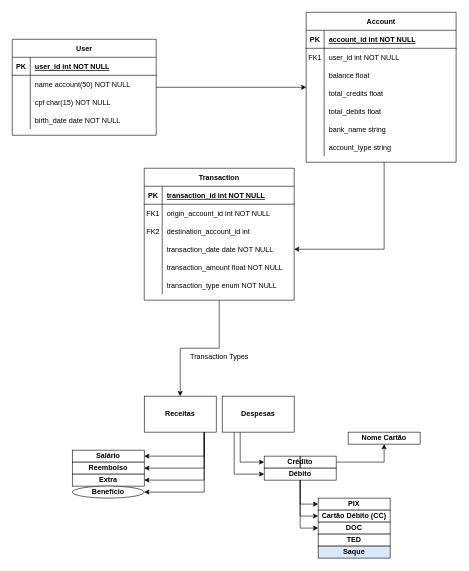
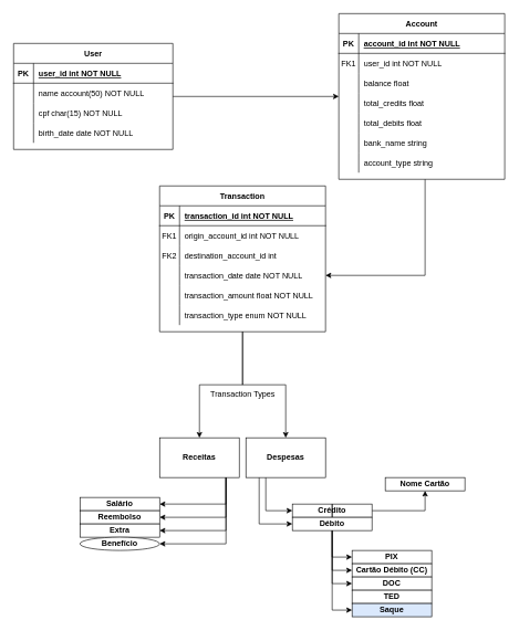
  <mxCell id="0" />
  <mxCell id="1" parent="0" />
  <mxCell id="2" value="" style="edgeStyle=orthogonalEdgeStyle;rounded=0;orthogonalLoop=1;jettySize=auto;html=1;" edge="1" parent="1" source="4" target="64"><mxGeometry relative="1" as="geometry" /></mxCell>
+ <mxCell id="3" style="edgeStyle=orthogonalEdgeStyle;rounded=0;orthogonalLoop=1;jettySize=auto;html=1;entryX=0.5;entryY=0;entryDx=0;entryDy=0;" edge="1" parent="1" source="4" target="67"><mxGeometry relative="1" as="geometry" /></mxCell>
  <mxCell id="4" value="Transaction" style="shape=table;startSize=30;container=1;collapsible=1;childLayout=tableLayout;fixedRows=1;rowLines=0;fontStyle=1;align=center;resizeLast=1;" parent="1" vertex="1"><mxGeometry x="240" y="280" width="250" height="220" as="geometry" /></mxCell>
  <mxCell id="5" value="" style="shape=partialRectangle;collapsible=0;dropTarget=0;pointerEvents=0;fillColor=none;points=[[0,0.5],[1,0.5]];portConstraint=eastwest;top=0;left=0;right=0;bottom=1;" parent="4" vertex="1"><mxGeometry y="30" width="250" height="30" as="geometry" /></mxCell>
  <mxCell id="6" value="PK" style="shape=partialRectangle;overflow=hidden;connectable=0;fillColor=none;top=0;left=0;bottom=0;right=0;fontStyle=1;" parent="5" vertex="1"><mxGeometry width="30" height="30" as="geometry"><mxRectangle width="30" height="30" as="alternateBounds" /></mxGeometry></mxCell>
  <mxCell id="7" value="transaction_id int NOT NULL " style="shape=partialRectangle;overflow=hidden;connectable=0;fillColor=none;top=0;left=0;bottom=0;right=0;align=left;spacingLeft=6;fontStyle=5;" parent="5" vertex="1"><mxGeometry x="30" width="220" height="30" as="geometry"><mxRectangle width="220" height="30" as="alternateBounds" /></mxGeometry></mxCell>
  <mxCell id="8" value="" style="shape=partialRectangle;collapsible=0;dropTarget=0;pointerEvents=0;fillColor=none;points=[[0,0.5],[1,0.5]];portConstraint=eastwest;top=0;left=0;right=0;bottom=0;" vertex="1" parent="4"><mxGeometry y="60" width="250" height="30" as="geometry" /></mxCell>
  <mxCell id="9" value="FK1" style="shape=partialRectangle;overflow=hidden;connectable=0;fillColor=none;top=0;left=0;bottom=0;right=0;" vertex="1" parent="8"><mxGeometry width="30" height="30" as="geometry"><mxRectangle width="30" height="30" as="alternateBounds" /></mxGeometry></mxCell>
  <mxCell id="10" value="origin_account_id int NOT NULL" style="shape=partialRectangle;overflow=hidden;connectable=0;fillColor=none;top=0;left=0;bottom=0;right=0;align=left;spacingLeft=6;" vertex="1" parent="8"><mxGeometry x="30" width="220" height="30" as="geometry"><mxRectangle width="220" height="30" as="alternateBounds" /></mxGeometry></mxCell>
  <mxCell id="11" value="" style="shape=partialRectangle;collapsible=0;dropTarget=0;pointerEvents=0;fillColor=none;points=[[0,0.5],[1,0.5]];portConstraint=eastwest;top=0;left=0;right=0;bottom=0;" vertex="1" parent="4"><mxGeometry y="90" width="250" height="30" as="geometry" /></mxCell>
  <mxCell id="12" value="FK2" style="shape=partialRectangle;overflow=hidden;connectable=0;fillColor=none;top=0;left=0;bottom=0;right=0;" vertex="1" parent="11"><mxGeometry width="30" height="30" as="geometry"><mxRectangle width="30" height="30" as="alternateBounds" /></mxGeometry></mxCell>
  <mxCell id="13" value="destination_account_id int" style="shape=partialRectangle;overflow=hidden;connectable=0;fillColor=none;top=0;left=0;bottom=0;right=0;align=left;spacingLeft=6;" vertex="1" parent="11"><mxGeometry x="30" width="220" height="30" as="geometry"><mxRectangle width="220" height="30" as="alternateBounds" /></mxGeometry></mxCell>
  <mxCell id="14" value="" style="shape=partialRectangle;collapsible=0;dropTarget=0;pointerEvents=0;fillColor=none;points=[[0,0.5],[1,0.5]];portConstraint=eastwest;top=0;left=0;right=0;bottom=0;" parent="4" vertex="1"><mxGeometry y="120" width="250" height="30" as="geometry" /></mxCell>
  <mxCell id="15" value="" style="shape=partialRectangle;overflow=hidden;connectable=0;fillColor=none;top=0;left=0;bottom=0;right=0;" parent="14" vertex="1"><mxGeometry width="30" height="30" as="geometry"><mxRectangle width="30" height="30" as="alternateBounds" /></mxGeometry></mxCell>
  <mxCell id="16" value="transaction_date date NOT NULL" style="shape=partialRectangle;overflow=hidden;connectable=0;fillColor=none;top=0;left=0;bottom=0;right=0;align=left;spacingLeft=6;" parent="14" vertex="1"><mxGeometry x="30" width="220" height="30" as="geometry"><mxRectangle width="220" height="30" as="alternateBounds" /></mxGeometry></mxCell>
  <mxCell id="17" value="" style="shape=partialRectangle;collapsible=0;dropTarget=0;pointerEvents=0;fillColor=none;points=[[0,0.5],[1,0.5]];portConstraint=eastwest;top=0;left=0;right=0;bottom=0;" vertex="1" parent="4"><mxGeometry y="150" width="250" height="30" as="geometry" /></mxCell>
  <mxCell id="18" value="" style="shape=partialRectangle;overflow=hidden;connectable=0;fillColor=none;top=0;left=0;bottom=0;right=0;" vertex="1" parent="17"><mxGeometry width="30" height="30" as="geometry"><mxRectangle width="30" height="30" as="alternateBounds" /></mxGeometry></mxCell>
  <mxCell id="19" value="transaction_amount float NOT NULL" style="shape=partialRectangle;overflow=hidden;connectable=0;fillColor=none;top=0;left=0;bottom=0;right=0;align=left;spacingLeft=6;" vertex="1" parent="17"><mxGeometry x="30" width="220" height="30" as="geometry"><mxRectangle width="220" height="30" as="alternateBounds" /></mxGeometry></mxCell>
  <mxCell id="20" value="" style="shape=partialRectangle;collapsible=0;dropTarget=0;pointerEvents=0;fillColor=none;points=[[0,0.5],[1,0.5]];portConstraint=eastwest;top=0;left=0;right=0;bottom=0;" vertex="1" parent="4"><mxGeometry y="180" width="250" height="30" as="geometry" /></mxCell>
  <mxCell id="21" value="" style="shape=partialRectangle;overflow=hidden;connectable=0;fillColor=none;top=0;left=0;bottom=0;right=0;" vertex="1" parent="20"><mxGeometry width="30" height="30" as="geometry"><mxRectangle width="30" height="30" as="alternateBounds" /></mxGeometry></mxCell>
  <mxCell id="22" value="transaction_type enum NOT NULL" style="shape=partialRectangle;overflow=hidden;connectable=0;fillColor=none;top=0;left=0;bottom=0;right=0;align=left;spacingLeft=6;" vertex="1" parent="20"><mxGeometry x="30" width="220" height="30" as="geometry"><mxRectangle width="220" height="30" as="alternateBounds" /></mxGeometry></mxCell>
  <mxCell id="23" style="edgeStyle=orthogonalEdgeStyle;rounded=0;orthogonalLoop=1;jettySize=auto;html=1;" edge="1" parent="1" source="24" target="38"><mxGeometry relative="1" as="geometry" /></mxCell>
  <mxCell id="24" value="User" style="shape=table;startSize=30;container=1;collapsible=1;childLayout=tableLayout;fixedRows=1;rowLines=0;fontStyle=1;align=center;resizeLast=1;" parent="1" vertex="1"><mxGeometry x="20" y="65" width="240" height="160" as="geometry" /></mxCell>
  <mxCell id="25" value="" style="shape=partialRectangle;collapsible=0;dropTarget=0;pointerEvents=0;fillColor=none;points=[[0,0.5],[1,0.5]];portConstraint=eastwest;top=0;left=0;right=0;bottom=1;" parent="24" vertex="1"><mxGeometry y="30" width="240" height="30" as="geometry" /></mxCell>
  <mxCell id="26" value="PK" style="shape=partialRectangle;overflow=hidden;connectable=0;fillColor=none;top=0;left=0;bottom=0;right=0;fontStyle=1;" parent="25" vertex="1"><mxGeometry width="30" height="30" as="geometry"><mxRectangle width="30" height="30" as="alternateBounds" /></mxGeometry></mxCell>
  <mxCell id="27" value="user_id int NOT NULL " style="shape=partialRectangle;overflow=hidden;connectable=0;fillColor=none;top=0;left=0;bottom=0;right=0;align=left;spacingLeft=6;fontStyle=5;" parent="25" vertex="1"><mxGeometry x="30" width="210" height="30" as="geometry"><mxRectangle width="210" height="30" as="alternateBounds" /></mxGeometry></mxCell>
  <mxCell id="28" value="" style="shape=partialRectangle;collapsible=0;dropTarget=0;pointerEvents=0;fillColor=none;points=[[0,0.5],[1,0.5]];portConstraint=eastwest;top=0;left=0;right=0;bottom=0;" parent="24" vertex="1"><mxGeometry y="60" width="240" height="30" as="geometry" /></mxCell>
  <mxCell id="29" value="" style="shape=partialRectangle;overflow=hidden;connectable=0;fillColor=none;top=0;left=0;bottom=0;right=0;" parent="28" vertex="1"><mxGeometry width="30" height="30" as="geometry"><mxRectangle width="30" height="30" as="alternateBounds" /></mxGeometry></mxCell>
  <mxCell id="30" value="name account(50) NOT NULL" style="shape=partialRectangle;overflow=hidden;connectable=0;fillColor=none;top=0;left=0;bottom=0;right=0;align=left;spacingLeft=6;" parent="28" vertex="1"><mxGeometry x="30" width="210" height="30" as="geometry"><mxRectangle width="210" height="30" as="alternateBounds" /></mxGeometry></mxCell>
  <mxCell id="31" value="" style="shape=partialRectangle;collapsible=0;dropTarget=0;pointerEvents=0;fillColor=none;points=[[0,0.5],[1,0.5]];portConstraint=eastwest;top=0;left=0;right=0;bottom=0;" vertex="1" parent="24"><mxGeometry y="90" width="240" height="30" as="geometry" /></mxCell>
  <mxCell id="32" value="" style="shape=partialRectangle;overflow=hidden;connectable=0;fillColor=none;top=0;left=0;bottom=0;right=0;" vertex="1" parent="31"><mxGeometry width="30" height="30" as="geometry"><mxRectangle width="30" height="30" as="alternateBounds" /></mxGeometry></mxCell>
  <mxCell id="33" value="cpf char(15) NOT NULL" style="shape=partialRectangle;overflow=hidden;connectable=0;fillColor=none;top=0;left=0;bottom=0;right=0;align=left;spacingLeft=6;" vertex="1" parent="31"><mxGeometry x="30" width="210" height="30" as="geometry"><mxRectangle width="210" height="30" as="alternateBounds" /></mxGeometry></mxCell>
  <mxCell id="34" value="" style="shape=partialRectangle;collapsible=0;dropTarget=0;pointerEvents=0;fillColor=none;points=[[0,0.5],[1,0.5]];portConstraint=eastwest;top=0;left=0;right=0;bottom=0;" vertex="1" parent="24"><mxGeometry y="120" width="240" height="30" as="geometry" /></mxCell>
  <mxCell id="35" value="" style="shape=partialRectangle;overflow=hidden;connectable=0;fillColor=none;top=0;left=0;bottom=0;right=0;" vertex="1" parent="34"><mxGeometry width="30" height="30" as="geometry"><mxRectangle width="30" height="30" as="alternateBounds" /></mxGeometry></mxCell>
  <mxCell id="36" value="birth_date date NOT NULL" style="shape=partialRectangle;overflow=hidden;connectable=0;fillColor=none;top=0;left=0;bottom=0;right=0;align=left;spacingLeft=6;" vertex="1" parent="34"><mxGeometry x="30" width="210" height="30" as="geometry"><mxRectangle width="210" height="30" as="alternateBounds" /></mxGeometry></mxCell>
  <mxCell id="37" style="edgeStyle=orthogonalEdgeStyle;rounded=0;orthogonalLoop=1;jettySize=auto;html=1;" edge="1" parent="1" source="38" target="4"><mxGeometry relative="1" as="geometry"><Array as="points"><mxPoint x="640" y="415" /></Array></mxGeometry></mxCell>
  <mxCell id="38" value="Account" style="shape=table;startSize=30;container=1;collapsible=1;childLayout=tableLayout;fixedRows=1;rowLines=0;fontStyle=1;align=center;resizeLast=1;" vertex="1" parent="1"><mxGeometry x="510" y="20" width="250" height="250" as="geometry"><mxRectangle x="550" y="70" width="90" height="30" as="alternateBounds" /></mxGeometry></mxCell>
  <mxCell id="39" value="" style="shape=partialRectangle;collapsible=0;dropTarget=0;pointerEvents=0;fillColor=none;points=[[0,0.5],[1,0.5]];portConstraint=eastwest;top=0;left=0;right=0;bottom=1;" vertex="1" parent="38"><mxGeometry y="30" width="250" height="30" as="geometry" /></mxCell>
  <mxCell id="40" value="PK" style="shape=partialRectangle;overflow=hidden;connectable=0;fillColor=none;top=0;left=0;bottom=0;right=0;fontStyle=1;" vertex="1" parent="39"><mxGeometry width="30" height="30" as="geometry"><mxRectangle width="30" height="30" as="alternateBounds" /></mxGeometry></mxCell>
  <mxCell id="41" value="account_id int NOT NULL " style="shape=partialRectangle;overflow=hidden;connectable=0;fillColor=none;top=0;left=0;bottom=0;right=0;align=left;spacingLeft=6;fontStyle=5;" vertex="1" parent="39"><mxGeometry x="30" width="220" height="30" as="geometry"><mxRectangle width="220" height="30" as="alternateBounds" /></mxGeometry></mxCell>
  <mxCell id="42" value="" style="shape=partialRectangle;collapsible=0;dropTarget=0;pointerEvents=0;fillColor=none;points=[[0,0.5],[1,0.5]];portConstraint=eastwest;top=0;left=0;right=0;bottom=0;" parent="38" vertex="1"><mxGeometry y="60" width="250" height="30" as="geometry" /></mxCell>
  <mxCell id="43" value="FK1" style="shape=partialRectangle;overflow=hidden;connectable=0;fillColor=none;top=0;left=0;bottom=0;right=0;" parent="42" vertex="1"><mxGeometry width="30" height="30" as="geometry"><mxRectangle width="30" height="30" as="alternateBounds" /></mxGeometry></mxCell>
  <mxCell id="44" value="user_id int NOT NULL" style="shape=partialRectangle;overflow=hidden;connectable=0;fillColor=none;top=0;left=0;bottom=0;right=0;align=left;spacingLeft=6;" parent="42" vertex="1"><mxGeometry x="30" width="220" height="30" as="geometry"><mxRectangle width="220" height="30" as="alternateBounds" /></mxGeometry></mxCell>
  <mxCell id="45" value="" style="shape=partialRectangle;collapsible=0;dropTarget=0;pointerEvents=0;fillColor=none;points=[[0,0.5],[1,0.5]];portConstraint=eastwest;top=0;left=0;right=0;bottom=0;" vertex="1" parent="38"><mxGeometry y="90" width="250" height="30" as="geometry" /></mxCell>
  <mxCell id="46" value="" style="shape=partialRectangle;overflow=hidden;connectable=0;fillColor=none;top=0;left=0;bottom=0;right=0;" vertex="1" parent="45"><mxGeometry width="30" height="30" as="geometry"><mxRectangle width="30" height="30" as="alternateBounds" /></mxGeometry></mxCell>
  <mxCell id="47" value="balance float" style="shape=partialRectangle;overflow=hidden;connectable=0;fillColor=none;top=0;left=0;bottom=0;right=0;align=left;spacingLeft=6;" vertex="1" parent="45"><mxGeometry x="30" width="220" height="30" as="geometry"><mxRectangle width="220" height="30" as="alternateBounds" /></mxGeometry></mxCell>
  <mxCell id="48" value="" style="shape=partialRectangle;collapsible=0;dropTarget=0;pointerEvents=0;fillColor=none;points=[[0,0.5],[1,0.5]];portConstraint=eastwest;top=0;left=0;right=0;bottom=0;" vertex="1" parent="38"><mxGeometry y="120" width="250" height="30" as="geometry" /></mxCell>
  <mxCell id="49" value="" style="shape=partialRectangle;overflow=hidden;connectable=0;fillColor=none;top=0;left=0;bottom=0;right=0;" vertex="1" parent="48"><mxGeometry width="30" height="30" as="geometry"><mxRectangle width="30" height="30" as="alternateBounds" /></mxGeometry></mxCell>
  <mxCell id="50" value="total_credits float" style="shape=partialRectangle;overflow=hidden;connectable=0;fillColor=none;top=0;left=0;bottom=0;right=0;align=left;spacingLeft=6;" vertex="1" parent="48"><mxGeometry x="30" width="220" height="30" as="geometry"><mxRectangle width="220" height="30" as="alternateBounds" /></mxGeometry></mxCell>
  <mxCell id="51" value="" style="shape=partialRectangle;collapsible=0;dropTarget=0;pointerEvents=0;fillColor=none;points=[[0,0.5],[1,0.5]];portConstraint=eastwest;top=0;left=0;right=0;bottom=0;" vertex="1" parent="38"><mxGeometry y="150" width="250" height="30" as="geometry" /></mxCell>
  <mxCell id="52" value="" style="shape=partialRectangle;overflow=hidden;connectable=0;fillColor=none;top=0;left=0;bottom=0;right=0;" vertex="1" parent="51"><mxGeometry width="30" height="30" as="geometry"><mxRectangle width="30" height="30" as="alternateBounds" /></mxGeometry></mxCell>
  <mxCell id="53" value="total_debits float" style="shape=partialRectangle;overflow=hidden;connectable=0;fillColor=none;top=0;left=0;bottom=0;right=0;align=left;spacingLeft=6;" vertex="1" parent="51"><mxGeometry x="30" width="220" height="30" as="geometry"><mxRectangle width="220" height="30" as="alternateBounds" /></mxGeometry></mxCell>
  <mxCell id="54" value="" style="shape=partialRectangle;collapsible=0;dropTarget=0;pointerEvents=0;fillColor=none;points=[[0,0.5],[1,0.5]];portConstraint=eastwest;top=0;left=0;right=0;bottom=0;" vertex="1" parent="38"><mxGeometry y="180" width="250" height="30" as="geometry" /></mxCell>
  <mxCell id="55" value="" style="shape=partialRectangle;overflow=hidden;connectable=0;fillColor=none;top=0;left=0;bottom=0;right=0;" vertex="1" parent="54"><mxGeometry width="30" height="30" as="geometry"><mxRectangle width="30" height="30" as="alternateBounds" /></mxGeometry></mxCell>
  <mxCell id="56" value="bank_name string" style="shape=partialRectangle;overflow=hidden;connectable=0;fillColor=none;top=0;left=0;bottom=0;right=0;align=left;spacingLeft=6;" vertex="1" parent="54"><mxGeometry x="30" width="220" height="30" as="geometry"><mxRectangle width="220" height="30" as="alternateBounds" /></mxGeometry></mxCell>
  <mxCell id="57" value="" style="shape=partialRectangle;collapsible=0;dropTarget=0;pointerEvents=0;fillColor=none;points=[[0,0.5],[1,0.5]];portConstraint=eastwest;top=0;left=0;right=0;bottom=0;" vertex="1" parent="38"><mxGeometry y="210" width="250" height="30" as="geometry" /></mxCell>
  <mxCell id="58" value="" style="shape=partialRectangle;overflow=hidden;connectable=0;fillColor=none;top=0;left=0;bottom=0;right=0;" vertex="1" parent="57"><mxGeometry width="30" height="30" as="geometry"><mxRectangle width="30" height="30" as="alternateBounds" /></mxGeometry></mxCell>
  <mxCell id="59" value="account_type string" style="shape=partialRectangle;overflow=hidden;connectable=0;fillColor=none;top=0;left=0;bottom=0;right=0;align=left;spacingLeft=6;" vertex="1" parent="57"><mxGeometry x="30" width="220" height="30" as="geometry"><mxRectangle width="220" height="30" as="alternateBounds" /></mxGeometry></mxCell>
  <mxCell id="60" value="" style="edgeStyle=orthogonalEdgeStyle;rounded=0;orthogonalLoop=1;jettySize=auto;html=1;" edge="1" parent="1" target="68"><mxGeometry relative="1" as="geometry"><mxPoint x="340.032" y="710" as="sourcePoint" /><Array as="points"><mxPoint x="340" y="760" /></Array></mxGeometry></mxCell>
  <mxCell id="61" style="edgeStyle=orthogonalEdgeStyle;rounded=0;orthogonalLoop=1;jettySize=auto;html=1;entryX=1;entryY=0.5;entryDx=0;entryDy=0;" edge="1" parent="1" target="69"><mxGeometry relative="1" as="geometry"><mxPoint x="340.032" y="710" as="sourcePoint" /><Array as="points"><mxPoint x="340" y="780" /></Array></mxGeometry></mxCell>
  <mxCell id="62" style="edgeStyle=orthogonalEdgeStyle;rounded=0;orthogonalLoop=1;jettySize=auto;html=1;entryX=1;entryY=0.5;entryDx=0;entryDy=0;" edge="1" parent="1" target="71"><mxGeometry relative="1" as="geometry"><mxPoint x="340.032" y="710" as="sourcePoint" /><Array as="points"><mxPoint x="340" y="800" /></Array></mxGeometry></mxCell>
  <mxCell id="63" style="edgeStyle=orthogonalEdgeStyle;rounded=0;orthogonalLoop=1;jettySize=auto;html=1;entryX=1;entryY=0.5;entryDx=0;entryDy=0;" edge="1" parent="1" target="72"><mxGeometry relative="1" as="geometry"><mxPoint x="340.032" y="710" as="sourcePoint" /><Array as="points"><mxPoint x="340" y="820" /></Array></mxGeometry></mxCell>
  <mxCell id="64" value="Receitas" style="whiteSpace=wrap;html=1;startSize=30;fontStyle=1;" vertex="1" parent="1"><mxGeometry x="240" y="660" width="120" height="60" as="geometry" /></mxCell>
  <mxCell id="65" style="edgeStyle=orthogonalEdgeStyle;rounded=0;orthogonalLoop=1;jettySize=auto;html=1;entryX=0;entryY=0.5;entryDx=0;entryDy=0;" edge="1" parent="1" source="67" target="74"><mxGeometry relative="1" as="geometry"><Array as="points"><mxPoint x="400" y="770" /></Array></mxGeometry></mxCell>
  <mxCell id="66" style="edgeStyle=orthogonalEdgeStyle;rounded=0;orthogonalLoop=1;jettySize=auto;html=1;entryX=0;entryY=0.5;entryDx=0;entryDy=0;" edge="1" parent="1" source="67" target="80"><mxGeometry relative="1" as="geometry"><Array as="points"><mxPoint x="390" y="790" /></Array></mxGeometry></mxCell>
  <mxCell id="67" value="Despesas" style="whiteSpace=wrap;html=1;startSize=30;fontStyle=1;" vertex="1" parent="1"><mxGeometry x="370" y="660" width="120" height="60" as="geometry" /></mxCell>
  <mxCell id="68" value="Salário" style="whiteSpace=wrap;html=1;startSize=30;fontStyle=1;" vertex="1" parent="1"><mxGeometry x="120" y="750" width="120" height="20" as="geometry" /></mxCell>
  <mxCell id="69" value="Reembolso&lt;br&gt;" style="whiteSpace=wrap;html=1;startSize=30;fontStyle=1;" vertex="1" parent="1"><mxGeometry x="120" y="770" width="120" height="20" as="geometry" /></mxCell>
  <mxCell id="70" style="edgeStyle=orthogonalEdgeStyle;rounded=0;orthogonalLoop=1;jettySize=auto;html=1;exitX=0.5;exitY=1;exitDx=0;exitDy=0;" edge="1" parent="1" source="68" target="68"><mxGeometry relative="1" as="geometry" /></mxCell>
  <mxCell id="71" value="Extra" style="whiteSpace=wrap;html=1;startSize=30;fontStyle=1;" vertex="1" parent="1"><mxGeometry x="120" y="790" width="120" height="20" as="geometry" /></mxCell>
  <mxCell id="72" value="Benefício" style="ellipse;whiteSpace=wrap;html=1;startSize=30;fontStyle=1;" vertex="1" parent="1"><mxGeometry x="120" y="810" width="120" height="20" as="geometry" /></mxCell>
  <mxCell id="73" value="" style="edgeStyle=orthogonalEdgeStyle;rounded=0;orthogonalLoop=1;jettySize=auto;html=1;" edge="1" parent="1" source="74" target="87"><mxGeometry relative="1" as="geometry" /></mxCell>
  <mxCell id="74" value="Crédito" style="whiteSpace=wrap;html=1;startSize=30;fontStyle=1;" vertex="1" parent="1"><mxGeometry x="440" y="760" width="120" height="20" as="geometry" /></mxCell>
  <mxCell id="75" style="edgeStyle=orthogonalEdgeStyle;rounded=0;orthogonalLoop=1;jettySize=auto;html=1;entryX=0;entryY=0.5;entryDx=0;entryDy=0;" edge="1" parent="1" source="80" target="81"><mxGeometry relative="1" as="geometry" /></mxCell>
  <mxCell id="76" style="edgeStyle=orthogonalEdgeStyle;rounded=0;orthogonalLoop=1;jettySize=auto;html=1;entryX=0;entryY=0.5;entryDx=0;entryDy=0;" edge="1" parent="1" source="80" target="82"><mxGeometry relative="1" as="geometry" /></mxCell>
  <mxCell id="77" style="edgeStyle=orthogonalEdgeStyle;rounded=0;orthogonalLoop=1;jettySize=auto;html=1;entryX=0;entryY=0.5;entryDx=0;entryDy=0;" edge="1" parent="1" source="80" target="83"><mxGeometry relative="1" as="geometry" /></mxCell>
  <mxCell id="78" style="edgeStyle=orthogonalEdgeStyle;rounded=0;orthogonalLoop=1;jettySize=auto;html=1;" edge="1" parent="1" source="80" target="74"><mxGeometry relative="1" as="geometry" /></mxCell>
+ <mxCell id="79" style="edgeStyle=orthogonalEdgeStyle;rounded=0;orthogonalLoop=1;jettySize=auto;html=1;entryX=0;entryY=0.5;entryDx=0;entryDy=0;" edge="1" parent="1" source="80" target="85"><mxGeometry relative="1" as="geometry" /></mxCell>
  <mxCell id="80" value="Débito" style="whiteSpace=wrap;html=1;startSize=30;fontStyle=1;" vertex="1" parent="1"><mxGeometry x="440" y="780" width="120" height="20" as="geometry" /></mxCell>
  <mxCell id="81" value="PIX" style="whiteSpace=wrap;html=1;startSize=30;fontStyle=1;" vertex="1" parent="1"><mxGeometry x="530" y="830" width="120" height="20" as="geometry" /></mxCell>
  <mxCell id="82" value="Cartão Débito (CC)" style="whiteSpace=wrap;html=1;startSize=30;fontStyle=1;" vertex="1" parent="1"><mxGeometry x="530" y="850" width="120" height="20" as="geometry" /></mxCell>
  <mxCell id="83" value="DOC" style="whiteSpace=wrap;html=1;startSize=30;fontStyle=1;" vertex="1" parent="1"><mxGeometry x="530" y="870" width="120" height="20" as="geometry" /></mxCell>
  <mxCell id="84" value="TED" style="whiteSpace=wrap;html=1;startSize=30;fontStyle=1;" vertex="1" parent="1"><mxGeometry x="530" y="890" width="120" height="20" as="geometry" /></mxCell>
  <mxCell id="85" value="Saque" style="whiteSpace=wrap;html=1;startSize=30;fontStyle=1;fillColor=#dae8fc;" vertex="1" parent="1"><mxGeometry x="530" y="910" width="120" height="20" as="geometry" /></mxCell>
  <mxCell id="86" value="Transaction Types" style="text;html=1;resizable=0;autosize=1;align=center;verticalAlign=middle;points=[];fillColor=none;strokeColor=none;rounded=0;" vertex="1" parent="1"><mxGeometry x="305" y="580" width="120" height="30" as="geometry" /></mxCell>
  <mxCell id="87" value="Nome Cartão" style="whiteSpace=wrap;html=1;startSize=30;fontStyle=1;" vertex="1" parent="1"><mxGeometry x="580" y="720" width="120" height="20" as="geometry" /></mxCell>
